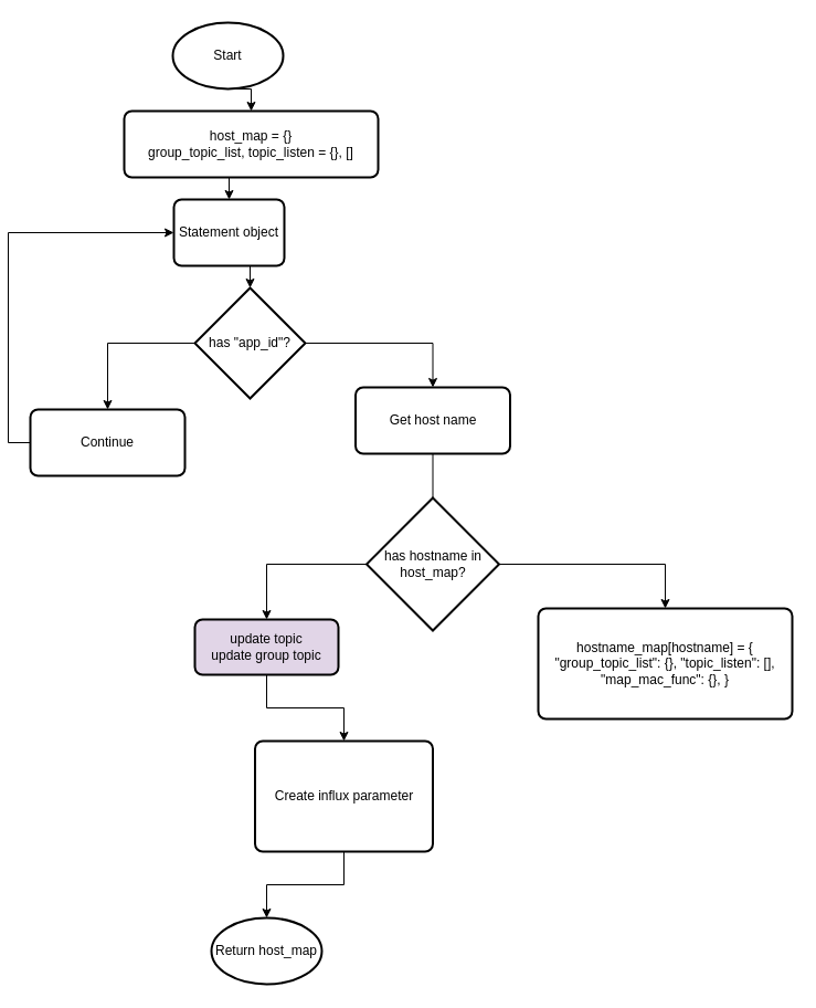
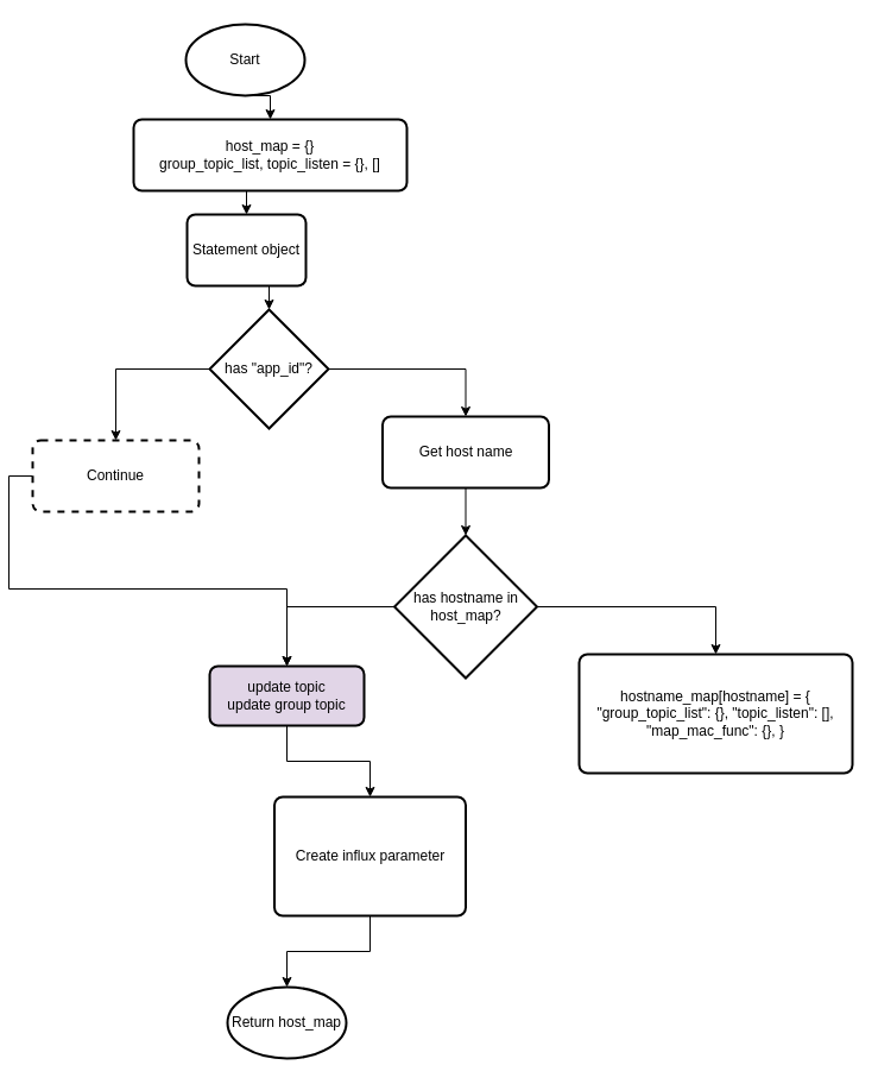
  <mxCell id="0" />
  <mxCell id="1" parent="0" />
  <mxCell id="2" style="edgeStyle=orthogonalEdgeStyle;rounded=0;orthogonalLoop=1;jettySize=auto;html=1;exitX=0.5;exitY=1;exitDx=0;exitDy=0;exitPerimeter=0;entryX=0.5;entryY=0;entryDx=0;entryDy=0;" edge="1" parent="1" source="3" target="17"><mxGeometry relative="1" as="geometry" /></mxCell>
  <mxCell id="3" value="Start" style="strokeWidth=2;html=1;shape=mxgraph.flowchart.start_1;whiteSpace=wrap;" vertex="1" parent="1"><mxGeometry x="149" y="20" width="100" height="60" as="geometry" /></mxCell>
  <mxCell id="4" style="edgeStyle=orthogonalEdgeStyle;rounded=0;orthogonalLoop=1;jettySize=auto;html=1;exitX=0;exitY=0.5;exitDx=0;exitDy=0;exitPerimeter=0;" edge="1" parent="1" source="6" target="10"><mxGeometry relative="1" as="geometry" /></mxCell>
  <mxCell id="5" style="edgeStyle=orthogonalEdgeStyle;rounded=0;orthogonalLoop=1;jettySize=auto;html=1;exitX=1;exitY=0.5;exitDx=0;exitDy=0;exitPerimeter=0;entryX=0.5;entryY=0;entryDx=0;entryDy=0;" edge="1" parent="1" source="6" target="11"><mxGeometry relative="1" as="geometry" /></mxCell>
  <mxCell id="6" value="has &quot;app_id&quot;?" style="strokeWidth=2;html=1;shape=mxgraph.flowchart.decision;whiteSpace=wrap;" vertex="1" parent="1"><mxGeometry x="169" y="260" width="100" height="100" as="geometry" /></mxCell>
  <mxCell id="7" value="Statement object" style="rounded=1;whiteSpace=wrap;html=1;absoluteArcSize=1;arcSize=14;strokeWidth=2;" vertex="1" parent="1"><mxGeometry x="150" y="180" width="100" height="60" as="geometry" /></mxCell>
  <mxCell id="8" style="edgeStyle=orthogonalEdgeStyle;rounded=0;orthogonalLoop=1;jettySize=auto;html=1;exitX=0.5;exitY=1;exitDx=0;exitDy=0;entryX=0.5;entryY=0;entryDx=0;entryDy=0;entryPerimeter=0;" edge="1" parent="1" source="7" target="6"><mxGeometry relative="1" as="geometry" /></mxCell>
- <mxCell id="9" style="edgeStyle=orthogonalEdgeStyle;rounded=0;orthogonalLoop=1;jettySize=auto;html=1;exitX=0;exitY=0.5;exitDx=0;exitDy=0;entryX=0;entryY=0.5;entryDx=0;entryDy=0;" edge="1" parent="1" source="10" target="7"><mxGeometry relative="1" as="geometry" /></mxCell>
- <mxCell id="10" value="Continue" style="rounded=1;whiteSpace=wrap;html=1;absoluteArcSize=1;arcSize=14;strokeWidth=2;" vertex="1" parent="1"><mxGeometry x="20" y="370" width="140" height="60" as="geometry" /></mxCell>
+ <mxCell id="9" style="edgeStyle=orthogonalEdgeStyle;rounded=0;orthogonalLoop=1;jettySize=auto;html=1;exitX=0;exitY=0.5;exitDx=0;exitDy=0;" edge="1" parent="1" source="10" target="20"><mxGeometry relative="1" as="geometry" /></mxCell>
+ <mxCell id="10" value="Continue" style="rounded=1;whiteSpace=wrap;html=1;absoluteArcSize=1;arcSize=14;strokeWidth=2;dashed=1;" vertex="1" parent="1"><mxGeometry x="20" y="370" width="140" height="60" as="geometry" /></mxCell>
  <mxCell id="11" value="Get host name" style="rounded=1;whiteSpace=wrap;html=1;absoluteArcSize=1;arcSize=14;strokeWidth=2;" vertex="1" parent="1"><mxGeometry x="314.5" y="350" width="140" height="60" as="geometry" /></mxCell>
  <mxCell id="12" style="edgeStyle=orthogonalEdgeStyle;rounded=0;orthogonalLoop=1;jettySize=auto;html=1;exitX=1;exitY=0.5;exitDx=0;exitDy=0;exitPerimeter=0;entryX=0.5;entryY=0;entryDx=0;entryDy=0;" edge="1" parent="1" source="14" target="18"><mxGeometry relative="1" as="geometry" /></mxCell>
  <mxCell id="13" style="edgeStyle=orthogonalEdgeStyle;rounded=0;orthogonalLoop=1;jettySize=auto;html=1;exitX=0;exitY=0.5;exitDx=0;exitDy=0;exitPerimeter=0;entryX=0.5;entryY=0;entryDx=0;entryDy=0;" edge="1" parent="1" source="14" target="20"><mxGeometry relative="1" as="geometry" /></mxCell>
  <mxCell id="14" value="has hostname in&lt;br&gt;host_map?" style="strokeWidth=2;html=1;shape=mxgraph.flowchart.decision;whiteSpace=wrap;" vertex="1" parent="1"><mxGeometry x="324.5" y="450" width="120" height="120" as="geometry" /></mxCell>
- <mxCell id="15" style="edgeStyle=orthogonalEdgeStyle;rounded=0;orthogonalLoop=1;jettySize=auto;html=1;exitX=0.5;exitY=1;exitDx=0;exitDy=0;entryX=0.5;entryY=0;entryDx=0;entryDy=0;entryPerimeter=0;endArrow=none;" edge="1" parent="1" source="11" target="14"><mxGeometry relative="1" as="geometry" /></mxCell>
+ <mxCell id="15" style="edgeStyle=orthogonalEdgeStyle;rounded=0;orthogonalLoop=1;jettySize=auto;html=1;exitX=0.5;exitY=1;exitDx=0;exitDy=0;entryX=0.5;entryY=0;entryDx=0;entryDy=0;entryPerimeter=0;" edge="1" parent="1" source="11" target="14"><mxGeometry relative="1" as="geometry" /></mxCell>
  <mxCell id="16" style="edgeStyle=orthogonalEdgeStyle;rounded=0;orthogonalLoop=1;jettySize=auto;html=1;exitX=0.5;exitY=1;exitDx=0;exitDy=0;entryX=0.5;entryY=0;entryDx=0;entryDy=0;" edge="1" parent="1" source="17" target="7"><mxGeometry relative="1" as="geometry" /></mxCell>
  <mxCell id="17" value="host_map = {}&lt;br&gt;group_topic_list, topic_listen = {}, []" style="rounded=1;whiteSpace=wrap;html=1;absoluteArcSize=1;arcSize=14;strokeWidth=2;" vertex="1" parent="1"><mxGeometry x="105" y="100" width="230" height="60" as="geometry" /></mxCell>
  <mxCell id="18" value="hostname_map[hostname] = { &quot;group_topic_list&quot;: {}, &quot;topic_listen&quot;: [], &quot;map_mac_func&quot;: {}, }" style="rounded=1;whiteSpace=wrap;html=1;absoluteArcSize=1;arcSize=14;strokeWidth=2;" vertex="1" parent="1"><mxGeometry x="480" y="550" width="230" height="100" as="geometry" /></mxCell>
  <mxCell id="19" style="edgeStyle=orthogonalEdgeStyle;rounded=0;orthogonalLoop=1;jettySize=auto;html=1;exitX=0.5;exitY=1;exitDx=0;exitDy=0;entryX=0.5;entryY=0;entryDx=0;entryDy=0;" edge="1" parent="1" source="20" target="21"><mxGeometry relative="1" as="geometry" /></mxCell>
  <mxCell id="20" value="update topic&lt;br&gt;update group topic" style="rounded=1;whiteSpace=wrap;html=1;absoluteArcSize=1;arcSize=14;strokeWidth=2;fillColor=#e1d5e7;" vertex="1" parent="1"><mxGeometry x="169" y="560" width="130" height="50" as="geometry" /></mxCell>
  <mxCell id="21" value="Create influx parameter" style="rounded=1;whiteSpace=wrap;html=1;absoluteArcSize=1;arcSize=14;strokeWidth=2;" vertex="1" parent="1"><mxGeometry x="223.5" y="670" width="161" height="100" as="geometry" /></mxCell>
  <mxCell id="22" value="Return host_map" style="strokeWidth=2;html=1;shape=mxgraph.flowchart.start_1;whiteSpace=wrap;" vertex="1" parent="1"><mxGeometry x="184" y="830" width="100" height="60" as="geometry" /></mxCell>
  <mxCell id="23" style="edgeStyle=orthogonalEdgeStyle;rounded=0;orthogonalLoop=1;jettySize=auto;html=1;exitX=0.5;exitY=1;exitDx=0;exitDy=0;entryX=0.5;entryY=0;entryDx=0;entryDy=0;entryPerimeter=0;" edge="1" parent="1" source="21" target="22"><mxGeometry relative="1" as="geometry" /></mxCell>
